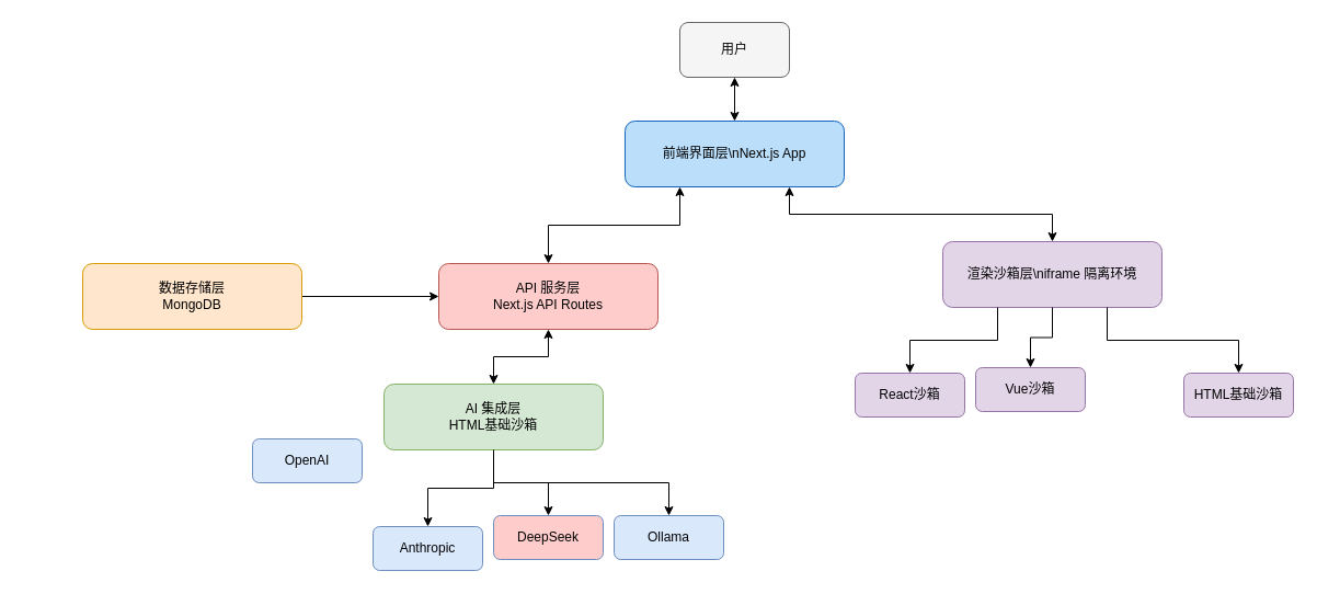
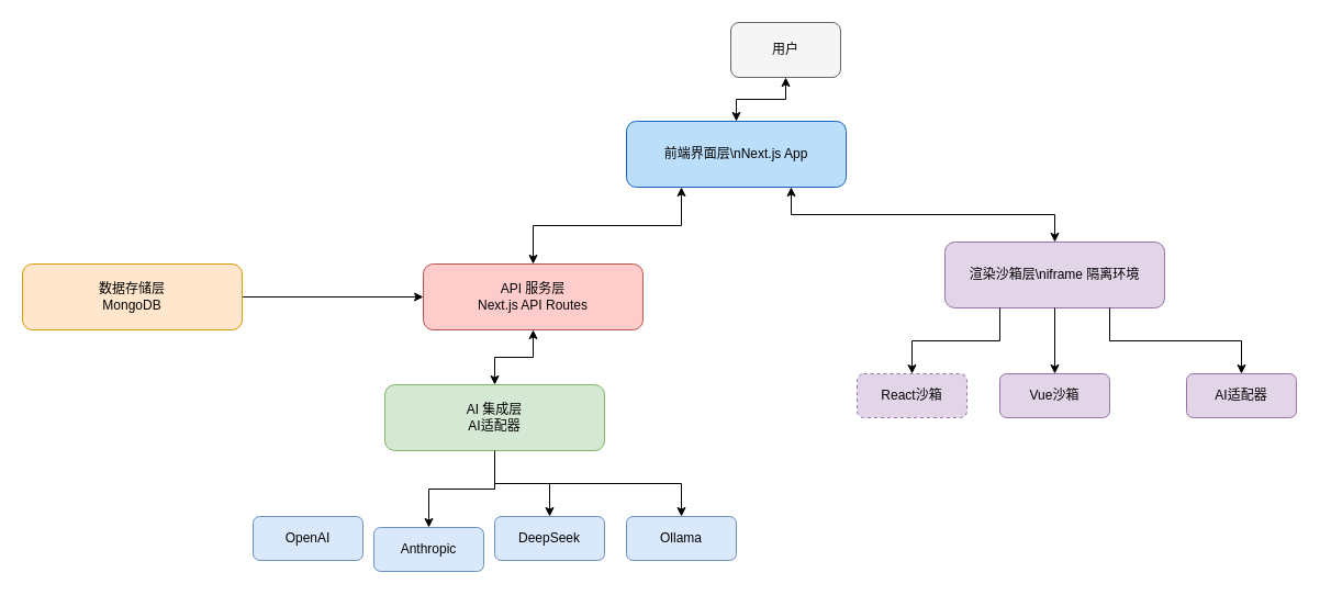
  <mxCell id="0" />
  <mxCell id="1" parent="0" />
- <mxCell id="2" value="用户" style="rounded=1;whiteSpace=wrap;html=1;fillColor=#f5f5f5;strokeColor=#666666;" vertex="1" parent="1"><mxGeometry x="620" y="20" width="100" height="50" as="geometry" /></mxCell>
+ <mxCell id="2" value="用户" style="rounded=1;whiteSpace=wrap;html=1;fillColor=#f5f5f5;strokeColor=#666666;" vertex="1" parent="1"><mxGeometry x="665" y="20" width="100" height="50" as="geometry" /></mxCell>
  <mxCell id="3" value="前端界面层\nNext.js App" style="rounded=1;whiteSpace=wrap;html=1;fillColor=#bbdefb;strokeColor=#1565c0;" vertex="1" parent="1"><mxGeometry x="570" y="110" width="200" height="60" as="geometry" /></mxCell>
  <mxCell id="4" value="" style="edgeStyle=orthogonalEdgeStyle;rounded=0;orthogonalLoop=1;jettySize=auto;html=1;exitX=0.5;exitY=1;exitDx=0;exitDy=0;entryX=0.5;entryY=0;entryDx=0;entryDy=0;startArrow=classic;startFill=1;endArrow=classic;endFill=1;" edge="1" parent="1" source="2" target="3"><mxGeometry relative="1" as="geometry" /></mxCell>
- <mxCell id="5" value="API 服务层&lt;div&gt;Next.js API Routes&lt;/div&gt;" style="rounded=1;whiteSpace=wrap;html=1;fillColor=#ffcccc;strokeColor=#b85450;" vertex="1" parent="1"><mxGeometry x="400" y="240" width="200" height="60" as="geometry" /></mxCell>
+ <mxCell id="5" value="API 服务层&lt;div&gt;Next.js API Routes&lt;/div&gt;" style="rounded=1;whiteSpace=wrap;html=1;fillColor=#ffcccc;strokeColor=#b85450;" vertex="1" parent="1"><mxGeometry x="385" y="240" width="200" height="60" as="geometry" /></mxCell>
  <mxCell id="6" value="渲染沙箱层\niframe 隔离环境" style="rounded=1;whiteSpace=wrap;html=1;fillColor=#e1d5e7;strokeColor=#9673a6;" vertex="1" parent="1"><mxGeometry x="860" y="220" width="200" height="60" as="geometry" /></mxCell>
  <mxCell id="7" value="" style="edgeStyle=orthogonalEdgeStyle;rounded=0;orthogonalLoop=1;jettySize=auto;html=1;exitX=0.25;exitY=1;exitDx=0;exitDy=0;entryX=0.5;entryY=0;entryDx=0;entryDy=0;startArrow=classic;startFill=1;endArrow=classic;endFill=1;" edge="1" parent="1" source="3" target="5"><mxGeometry relative="1" as="geometry" /></mxCell>
  <mxCell id="8" value="" style="edgeStyle=orthogonalEdgeStyle;rounded=0;orthogonalLoop=1;jettySize=auto;html=1;exitX=0.75;exitY=1;exitDx=0;exitDy=0;entryX=0.5;entryY=0;entryDx=0;entryDy=0;startArrow=classic;startFill=1;endArrow=classic;endFill=1;" edge="1" parent="1" source="3" target="6"><mxGeometry relative="1" as="geometry" /></mxCell>
  <mxCell id="9" style="edgeStyle=orthogonalEdgeStyle;rounded=0;orthogonalLoop=1;jettySize=auto;html=1;exitX=0.5;exitY=1;exitDx=0;exitDy=0;entryX=0.5;entryY=0;entryDx=0;entryDy=0;" edge="1" parent="1" source="11" target="18"><mxGeometry relative="1" as="geometry" /></mxCell>
  <mxCell id="10" style="edgeStyle=orthogonalEdgeStyle;rounded=0;orthogonalLoop=1;jettySize=auto;html=1;exitX=0.5;exitY=1;exitDx=0;exitDy=0;entryX=0.5;entryY=0;entryDx=0;entryDy=0;" edge="1" parent="1" source="11" target="16"><mxGeometry relative="1" as="geometry" /></mxCell>
- <mxCell id="11" value="AI 集成层&lt;div&gt;HTML基础沙箱&lt;/div&gt;" style="rounded=1;whiteSpace=wrap;html=1;fillColor=#d5e8d4;strokeColor=#82b366;" vertex="1" parent="1"><mxGeometry x="350" y="350" width="200" height="60" as="geometry" /></mxCell>
+ <mxCell id="11" value="AI 集成层&lt;div&gt;AI适配器&lt;/div&gt;" style="rounded=1;whiteSpace=wrap;html=1;fillColor=#d5e8d4;strokeColor=#82b366;" vertex="1" parent="1"><mxGeometry x="350" y="350" width="200" height="60" as="geometry" /></mxCell>
  <mxCell id="12" style="edgeStyle=orthogonalEdgeStyle;rounded=0;orthogonalLoop=1;jettySize=auto;html=1;exitX=1;exitY=0.5;exitDx=0;exitDy=0;" edge="1" parent="1" source="13" target="5"><mxGeometry relative="1" as="geometry" /></mxCell>
- <mxCell id="13" value="数据存储层&lt;div&gt;MongoDB&lt;/div&gt;" style="rounded=1;whiteSpace=wrap;html=1;fillColor=#ffe6cc;strokeColor=#d79b00;" vertex="1" parent="1"><mxGeometry x="75" y="240" width="200" height="60" as="geometry" /></mxCell>
+ <mxCell id="13" value="数据存储层&lt;div&gt;MongoDB&lt;/div&gt;" style="rounded=1;whiteSpace=wrap;html=1;fillColor=#ffe6cc;strokeColor=#d79b00;" vertex="1" parent="1"><mxGeometry x="20" y="240" width="200" height="60" as="geometry" /></mxCell>
  <mxCell id="14" value="" style="edgeStyle=orthogonalEdgeStyle;rounded=0;orthogonalLoop=1;jettySize=auto;html=1;exitX=0.5;exitY=1;exitDx=0;exitDy=0;entryX=0.5;entryY=0;entryDx=0;entryDy=0;startArrow=classic;startFill=1;endArrow=classic;endFill=1;" edge="1" parent="1" source="5" target="11"><mxGeometry relative="1" as="geometry" /></mxCell>
- <mxCell id="15" value="OpenAI" style="rounded=1;whiteSpace=wrap;html=1;fillColor=#dae8fc;strokeColor=#6c8ebf;" vertex="1" parent="1"><mxGeometry x="230" y="400" width="100" height="40" as="geometry" /></mxCell>
+ <mxCell id="15" value="OpenAI" style="rounded=1;whiteSpace=wrap;html=1;fillColor=#dae8fc;strokeColor=#6c8ebf;" vertex="1" parent="1"><mxGeometry x="230" y="470" width="100" height="40" as="geometry" /></mxCell>
  <mxCell id="16" value="Anthropic" style="rounded=1;whiteSpace=wrap;html=1;fillColor=#dae8fc;strokeColor=#6c8ebf;" vertex="1" parent="1"><mxGeometry x="340" y="480" width="100" height="40" as="geometry" /></mxCell>
- <mxCell id="17" value="DeepSeek" style="rounded=1;whiteSpace=wrap;html=1;fillColor=#ffcccc;strokeColor=#6c8ebf;" vertex="1" parent="1"><mxGeometry x="450" y="470" width="100" height="40" as="geometry" /></mxCell>
- <mxCell id="18" value="Ollama" style="rounded=1;whiteSpace=wrap;html=1;fillColor=#dae8fc;strokeColor=#6c8ebf;" vertex="1" parent="1"><mxGeometry x="560" y="470" width="100" height="40" as="geometry" /></mxCell>
+ <mxCell id="17" value="DeepSeek" style="rounded=1;whiteSpace=wrap;html=1;fillColor=#dae8fc;strokeColor=#6c8ebf;" vertex="1" parent="1"><mxGeometry x="450" y="470" width="100" height="40" as="geometry" /></mxCell>
+ <mxCell id="18" value="Ollama" style="rounded=1;whiteSpace=wrap;html=1;fillColor=#dae8fc;strokeColor=#6c8ebf;" vertex="1" parent="1"><mxGeometry x="570" y="470" width="100" height="40" as="geometry" /></mxCell>
  <mxCell id="19" value="" style="edgeStyle=orthogonalEdgeStyle;rounded=0;orthogonalLoop=1;jettySize=auto;html=1;exitX=0.5;exitY=1;exitDx=0;exitDy=0;entryX=0.5;entryY=0;entryDx=0;entryDy=0;" edge="1" parent="1" source="11" target="17"><mxGeometry relative="1" as="geometry" /></mxCell>
- <mxCell id="20" value="React沙箱" style="rounded=1;whiteSpace=wrap;html=1;fillColor=#e1d5e7;strokeColor=#9673a6;" vertex="1" parent="1"><mxGeometry x="780" y="340" width="100" height="40" as="geometry" /></mxCell>
- <mxCell id="21" value="Vue沙箱" style="rounded=1;whiteSpace=wrap;html=1;fillColor=#e1d5e7;strokeColor=#9673a6;" vertex="1" parent="1"><mxGeometry x="890" y="335" width="100" height="40" as="geometry" /></mxCell>
- <mxCell id="22" value="HTML基础沙箱" style="rounded=1;whiteSpace=wrap;html=1;fillColor=#e1d5e7;strokeColor=#9673a6;" vertex="1" parent="1"><mxGeometry x="1080" y="340" width="100" height="40" as="geometry" /></mxCell>
+ <mxCell id="20" value="React沙箱" style="rounded=1;whiteSpace=wrap;html=1;fillColor=#e1d5e7;strokeColor=#9673a6;dashed=1;" vertex="1" parent="1"><mxGeometry x="780" y="340" width="100" height="40" as="geometry" /></mxCell>
+ <mxCell id="21" value="Vue沙箱" style="rounded=1;whiteSpace=wrap;html=1;fillColor=#e1d5e7;strokeColor=#9673a6;" vertex="1" parent="1"><mxGeometry x="910" y="340" width="100" height="40" as="geometry" /></mxCell>
+ <mxCell id="22" value="AI适配器" style="rounded=1;whiteSpace=wrap;html=1;fillColor=#e1d5e7;strokeColor=#9673a6;" vertex="1" parent="1"><mxGeometry x="1080" y="340" width="100" height="40" as="geometry" /></mxCell>
  <mxCell id="23" value="" style="edgeStyle=orthogonalEdgeStyle;rounded=0;orthogonalLoop=1;jettySize=auto;html=1;exitX=0.25;exitY=1;exitDx=0;exitDy=0;entryX=0.5;entryY=0;entryDx=0;entryDy=0;" edge="1" parent="1" source="6" target="20"><mxGeometry relative="1" as="geometry" /></mxCell>
  <mxCell id="24" value="" style="edgeStyle=orthogonalEdgeStyle;rounded=0;orthogonalLoop=1;jettySize=auto;html=1;exitX=0.5;exitY=1;exitDx=0;exitDy=0;entryX=0.5;entryY=0;entryDx=0;entryDy=0;" edge="1" parent="1" source="6" target="21"><mxGeometry relative="1" as="geometry" /></mxCell>
  <mxCell id="25" value="" style="edgeStyle=orthogonalEdgeStyle;rounded=0;orthogonalLoop=1;jettySize=auto;html=1;exitX=0.75;exitY=1;exitDx=0;exitDy=0;entryX=0.5;entryY=0;entryDx=0;entryDy=0;" edge="1" parent="1" source="6" target="22"><mxGeometry relative="1" as="geometry" /></mxCell>
